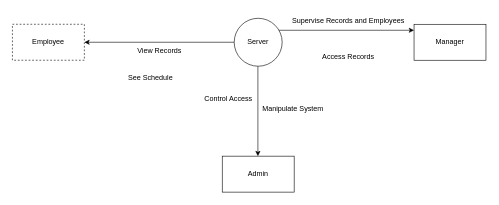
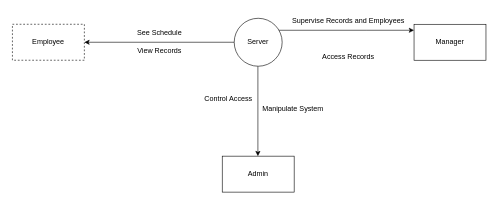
  <mxCell id="0" />
  <mxCell id="1" parent="0" />
  <mxCell id="2" value="Admin" style="rounded=0;whiteSpace=wrap;html=1;" vertex="1" parent="1"><mxGeometry x="370" y="260" width="120" height="60" as="geometry" /></mxCell>
  <mxCell id="3" value="Manager" style="rounded=0;whiteSpace=wrap;html=1;" vertex="1" parent="1"><mxGeometry x="690" y="40" width="120" height="60" as="geometry" /></mxCell>
  <mxCell id="4" value="Employee" style="rounded=0;whiteSpace=wrap;html=1;dashed=1;" vertex="1" parent="1"><mxGeometry x="20" y="40" width="120" height="60" as="geometry" /></mxCell>
  <mxCell id="5" style="edgeStyle=orthogonalEdgeStyle;rounded=0;orthogonalLoop=1;jettySize=auto;html=1;" edge="1" parent="1"><mxGeometry relative="1" as="geometry"><mxPoint x="429.5" y="110" as="sourcePoint" /><mxPoint x="429.5" y="260" as="targetPoint" /></mxGeometry></mxCell>
  <mxCell id="6" value="Manipulate System&amp;nbsp;&amp;nbsp;" style="edgeLabel;html=1;align=center;verticalAlign=middle;resizable=0;points=[];fontSize=12;" vertex="1" connectable="0" parent="5"><mxGeometry x="-0.187" y="2" relative="1" as="geometry"><mxPoint x="59" y="9" as="offset" /></mxGeometry></mxCell>
  <mxCell id="7" style="edgeStyle=orthogonalEdgeStyle;rounded=0;orthogonalLoop=1;jettySize=auto;html=1;startArrow=none;startFill=0;endArrow=classic;endFill=1;" edge="1" parent="1" source="9"><mxGeometry relative="1" as="geometry"><mxPoint x="690" y="50" as="targetPoint" /><Array as="points"><mxPoint x="610" y="50" /><mxPoint x="610" y="50" /></Array></mxGeometry></mxCell>
  <mxCell id="8" style="edgeStyle=orthogonalEdgeStyle;rounded=0;orthogonalLoop=1;jettySize=auto;html=1;" edge="1" parent="1" source="9" target="4"><mxGeometry relative="1" as="geometry" /></mxCell>
  <mxCell id="9" value="Server" style="ellipse;whiteSpace=wrap;html=1;aspect=fixed;" vertex="1" parent="1"><mxGeometry x="390" y="30" width="80" height="80" as="geometry" /></mxCell>
  <mxCell id="10" value="Control Access" style="text;html=1;align=center;verticalAlign=middle;resizable=0;points=[];autosize=1;strokeColor=none;fillColor=none;" vertex="1" parent="1"><mxGeometry x="330" y="150" width="100" height="30" as="geometry" /></mxCell>
  <mxCell id="11" value="Supervise Records and Employees" style="text;html=1;align=center;verticalAlign=middle;resizable=0;points=[];autosize=1;strokeColor=none;fillColor=none;fontSize=12;" vertex="1" parent="1"><mxGeometry x="475" y="20" width="210" height="30" as="geometry" /></mxCell>
  <mxCell id="12" value="Access Records" style="text;html=1;align=center;verticalAlign=middle;resizable=0;points=[];autosize=1;strokeColor=none;fillColor=none;fontSize=12;" vertex="1" parent="1"><mxGeometry x="525" y="80" width="110" height="30" as="geometry" /></mxCell>
- <mxCell id="13" value="See Schedule" style="text;html=1;align=center;verticalAlign=middle;resizable=0;points=[];autosize=1;strokeColor=none;fillColor=none;fontSize=12;" vertex="1" parent="1"><mxGeometry x="200" y="115" width="100" height="30" as="geometry" /></mxCell>
+ <mxCell id="13" value="See Schedule" style="text;html=1;align=center;verticalAlign=middle;resizable=0;points=[];autosize=1;strokeColor=none;fillColor=none;fontSize=12;" vertex="1" parent="1"><mxGeometry x="215" y="40" width="100" height="30" as="geometry" /></mxCell>
  <mxCell id="14" value="View Records" style="text;html=1;align=center;verticalAlign=middle;resizable=0;points=[];autosize=1;strokeColor=none;fillColor=none;fontSize=12;" vertex="1" parent="1"><mxGeometry x="215" y="70" width="100" height="30" as="geometry" /></mxCell>
